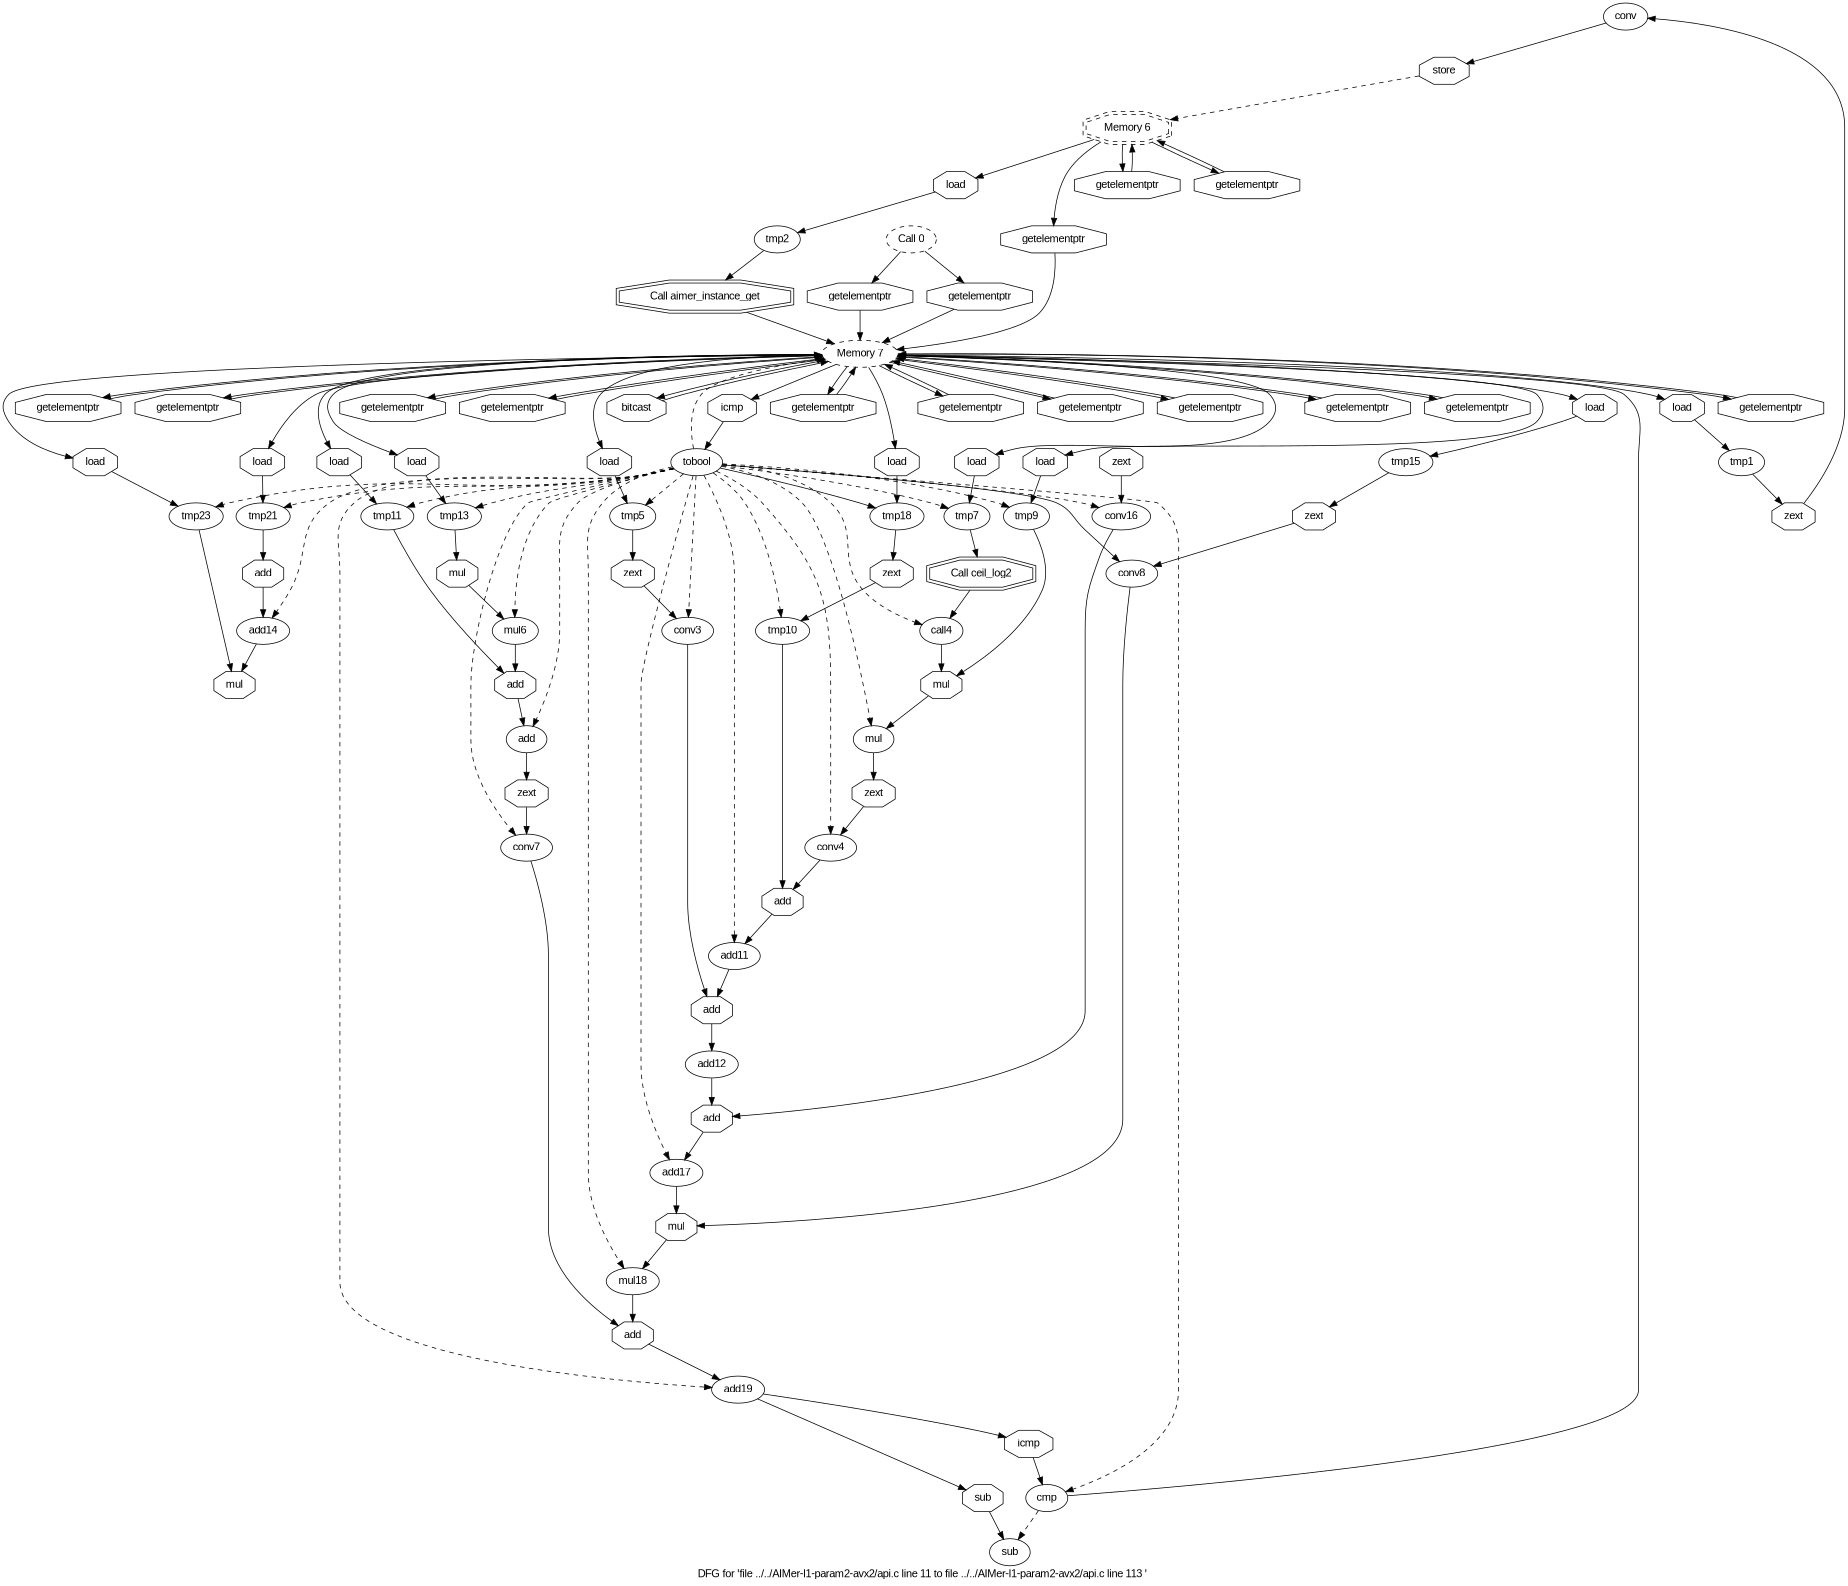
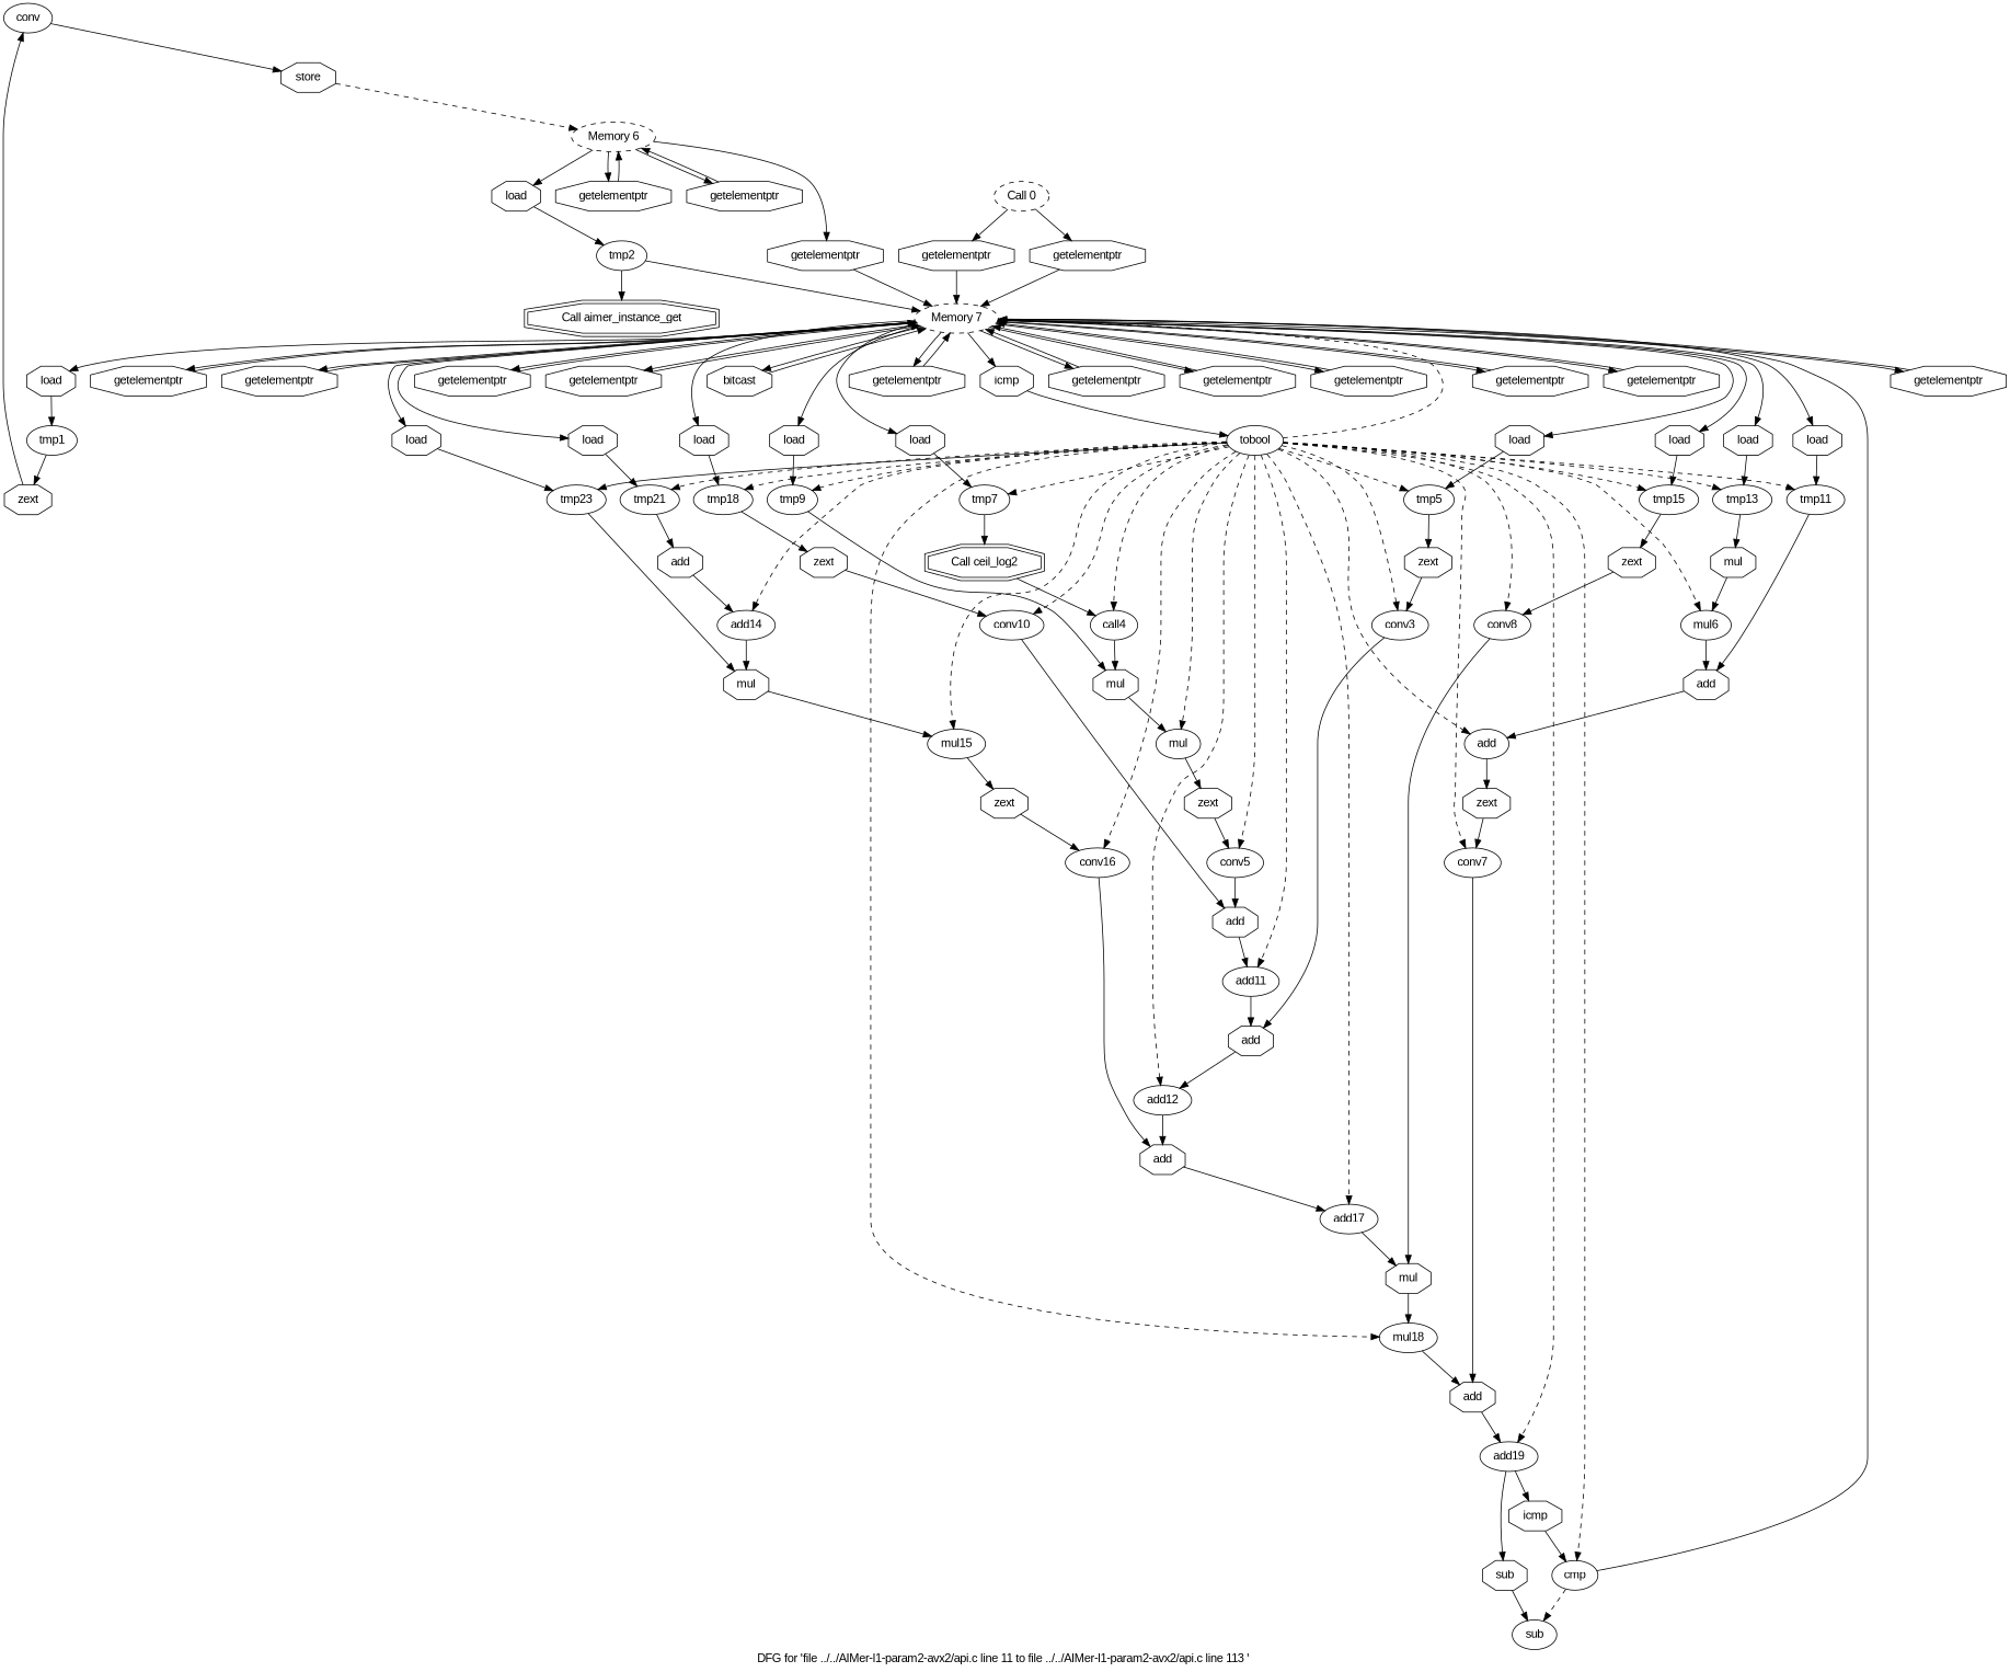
  digraph {
    fontname="Liberation Sans"
    label="DFG for 'file ../../AIMer-l1-param2-avx2/api.c line 11 to file ../../AIMer-l1-param2-avx2/api.c line 113 ' "
    node [fontname="Liberation Sans" shape=octagon style=solid]
    edge [fontname="Liberation Sans"]
    n1 [label=conv shape=ellipse]
    n2 [label=store]
-   n3 [label="Memory 6" shape=doubleoctagon style=dashed]
+   n3 [label="Memory 6" shape=ellipse style=dashed]
    n4 [label=getelementptr]
    n5 [label=getelementptr]
    n6 [label=load]
    n7 [label=getelementptr]
    n8 [label=load]
    n9 [label=tmp1 shape=ellipse]
    n10 [label=zext]
    n11 [label=getelementptr]
    n12 [label="Memory 7" shape=ellipse style=dashed]
    n13 [label=getelementptr]
    n14 [label=load]
    n15 [label=getelementptr]
    n16 [label=getelementptr]
    n17 [label=load]
    n18 [label=load]
    n19 [label=icmp]
    n20 [label=getelementptr]
    n21 [label=getelementptr]
    n22 [label=load]
    n23 [label=bitcast]
    n24 [label=load]
    n25 [label=load]
    n26 [label=getelementptr]
    n27 [label=load]
    n28 [label=getelementptr]
    n29 [label=getelementptr]
    n30 [label=getelementptr]
    n31 [label=load]
    n32 [label=getelementptr]
    n33 [label=getelementptr]
    n34 [label=load]
    n35 [label=tmp15 shape=ellipse]
    n36 [label=tmp7 shape=ellipse]
    n37 [label=tmp13 shape=ellipse]
    n38 [label=tobool shape=ellipse]
    n39 [label=tmp5 shape=ellipse]
    n40 [label=tmp23 shape=ellipse]
    n41 [label=tmp18 shape=ellipse]
    n42 [label=tmp11 shape=ellipse]
    n43 [label=tmp21 shape=ellipse]
    n44 [label=tmp9 shape=ellipse]
    n45 [label=zext]
    n46 [label="Call ceil_log2" shape=doubleoctagon]
    n47 [label=mul]
    n48 [label=conv7 shape=ellipse]
    n49 [label=conv8 shape=ellipse]
    n50 [label=mul18 shape=ellipse]
    n51 [label=conv3 shape=ellipse]
    n52 [label=call4 shape=ellipse]
    n53 [label=mul shape=ellipse]
    n54 [label=mul6 shape=ellipse]
    n55 [label=add shape=ellipse]
    n56 [label=add19 shape=ellipse]
    n57 [label=cmp shape=ellipse]
+   n58 [label=mul15 shape=ellipse]
    n59 [label=conv16 shape=ellipse]
    n60 [label=add17 shape=ellipse]
-   n61 [label=tmp10 shape=ellipse]
+   n61 [label=conv10 shape=ellipse]
    n62 [label=add11 shape=ellipse]
    n63 [label=add12 shape=ellipse]
    n64 [label=add14 shape=ellipse]
-   n65 [label=conv4 shape=ellipse]
+   n65 [label=conv5 shape=ellipse]
    n66 [label=zext]
    n67 [label=mul]
    n68 [label=zext]
    n69 [label=add]
    n70 [label=add]
    n71 [label=mul]
    n72 [label=tmp2 shape=ellipse]
    n73 [label="Call aimer_instance_get" shape=doubleoctagon]
    n74 [label="Call 0" shape=ellipse style=dashed]
    n75 [label=getelementptr]
    n76 [label=zext]
    n77 [label=add]
    n78 [label=mul]
    n79 [label=add]
    n80 [label=zext]
    n81 [label=icmp]
    n82 [label=sub]
    n83 [label=sub shape=ellipse]
    n84 [label=zext]
    n85 [label=add]
    n86 [label=add]
    n1 -> n2
    n2 -> n3 [style=dashed]
    n3 -> n4
    n3 -> n5
    n3 -> n6
    n3 -> n7
    n4 -> n3
    n5 -> n3
    n6 -> n72
    n7 -> n12
    n8 -> n9
    n9 -> n10
    n10 -> n1
    n11 -> n12
    n12 -> n8
    n12 -> n13
    n12 -> n14
    n12 -> n15
    n12 -> n16
    n12 -> n17
    n12 -> n18
    n12 -> n19
    n12 -> n20
    n12 -> n21
    n12 -> n22
    n12 -> n23
    n12 -> n24
    n12 -> n25
    n12 -> n26
    n12 -> n27
    n12 -> n28
    n12 -> n29
    n12 -> n30
    n12 -> n31
    n12 -> n32
    n12 -> n33
    n12 -> n34
    n13 -> n12
    n14 -> n35
    n15 -> n12
    n16 -> n12
    n17 -> n36
    n18 -> n37
    n19 -> n38
    n20 -> n12
    n21 -> n12
    n22 -> n39
    n23 -> n12
    n24 -> n40
    n25 -> n41
    n26 -> n12
    n27 -> n42
    n28 -> n12
    n29 -> n12
    n30 -> n12
    n31 -> n43
    n32 -> n12
    n33 -> n12
    n34 -> n44
    n35 -> n45
    n36 -> n46
    n37 -> n47
    n38 -> n12 [style=dashed]
+   n38 -> n35 [style=dashed]
    n38 -> n36 [style=dashed]
    n38 -> n37 [style=dashed]
    n38 -> n39 [style=dashed]
-   n38 -> n40 [style=dashed]
-   n38 -> n41 [style=solid]
+   n38 -> n40 [style=solid]
+   n38 -> n41 [style=dashed]
    n38 -> n42 [style=dashed]
    n38 -> n43 [style=dashed]
    n38 -> n44 [style=dashed]
    n38 -> n48 [style=dashed]
-   n38 -> n49 [style=solid]
+   n38 -> n49 [style=dashed]
    n38 -> n50 [style=dashed]
    n38 -> n51 [style=dashed]
    n38 -> n52 [style=dashed]
    n38 -> n53 [style=dashed]
    n38 -> n54 [style=dashed]
    n38 -> n55 [style=dashed]
    n38 -> n56 [style=dashed]
    n38 -> n57 [style=dashed]
+   n38 -> n58 [style=dashed]
    n38 -> n59 [style=dashed]
    n38 -> n60 [style=dashed]
    n38 -> n61 [style=dashed]
    n38 -> n62 [style=dashed]
+   n38 -> n63 [style=dashed]
    n38 -> n64 [style=dashed]
    n38 -> n65 [style=dashed]
    n39 -> n66
    n40 -> n67
    n41 -> n68
    n42 -> n69
    n43 -> n70
    n44 -> n71
    n45 -> n49
    n46 -> n52
    n47 -> n54
    n48 -> n77
    n49 -> n78
    n50 -> n77
    n51 -> n79
    n52 -> n71
    n53 -> n80
    n54 -> n69
    n55 -> n76
    n56 -> n81
    n56 -> n82
    n57 -> n12 [style=solid]
    n57 -> n83 [style=dashed]
+   n58 -> n84
    n59 -> n85
    n60 -> n78
    n61 -> n86
    n62 -> n79
    n63 -> n85
    n64 -> n67
    n65 -> n86
    n66 -> n51
+   n67 -> n58
    n68 -> n61
    n69 -> n55
    n70 -> n64
    n71 -> n53
    n72 -> n73
-   n73 -> n12
+   n72 -> n12
    n74 -> n11
    n74 -> n75
    n75 -> n12
    n76 -> n48
    n77 -> n56
    n78 -> n50
    n79 -> n63
    n80 -> n65
    n81 -> n57
    n82 -> n83
    n84 -> n59
    n85 -> n60
    n86 -> n62
  }
